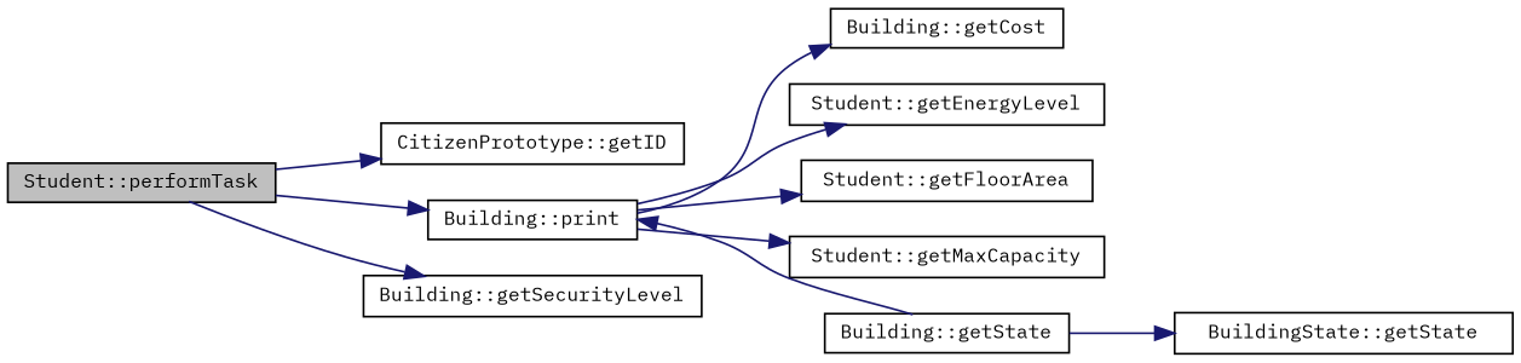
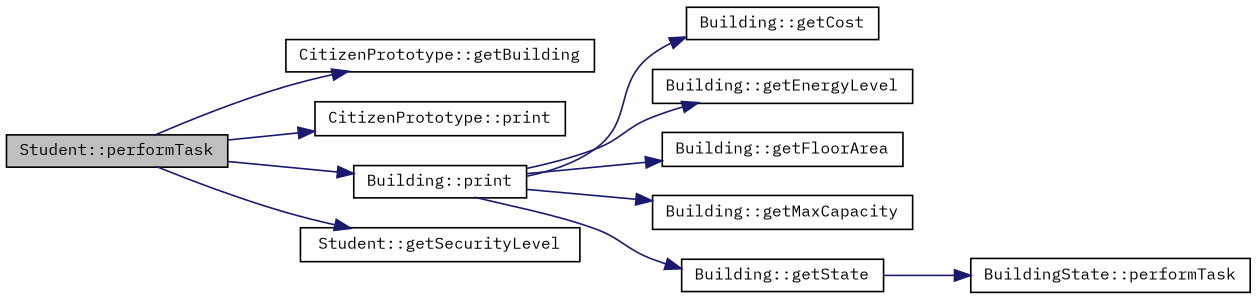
  digraph {
    fontname="IBM Plex Mono"
    rankdir=LR
    node [color=black fillcolor=white fontname="IBM Plex Mono" fontsize=10 shape=record style=filled]
    edge [color=midnightblue fontname="IBM Plex Mono" fontsize=10 labelfontname=Helvetica labelfontsize=10 style=solid]
    n1 [fillcolor=grey75 fontcolor=black height=0.2 label="Student::performTask" width=0.4]
-   n3 [height=0.2 label="CitizenPrototype::getID" width=0.4]
+   n2 [height=0.2 label="CitizenPrototype::getBuilding" width=0.4]
+   n3 [height=0.2 label="CitizenPrototype::print" width=0.4]
    n4 [height=0.2 label="Building::print" width=0.4]
-   n5 [height=0.2 label="Building::getSecurityLevel" width=0.4]
+   n5 [height=0.2 label="Student::getSecurityLevel" width=0.4]
    n6 [height=0.2 label="Building::getCost" width=0.4]
-   n7 [height=0.2 label="Student::getEnergyLevel" width=0.4]
-   n8 [height=0.2 label="Student::getFloorArea" width=0.4]
-   n9 [height=0.2 label="Student::getMaxCapacity" width=0.4]
+   n7 [height=0.2 label="Building::getEnergyLevel" width=0.4]
+   n8 [height=0.2 label="Building::getFloorArea" width=0.4]
+   n9 [height=0.2 label="Building::getMaxCapacity" width=0.4]
    n10 [height=0.2 label="Building::getState" width=0.4]
-   n11 [height=0.2 label="BuildingState::getState" width=0.4]
+   n11 [height=0.2 label="BuildingState::performTask" width=0.4]
+   n1 -> n2
    n1 -> n3
    n1 -> n4
    n1 -> n5
    n4 -> n6
    n4 -> n7
    n4 -> n8
    n4 -> n9
-   n10 -> n4
+   n4 -> n10
    n10 -> n11
  }
